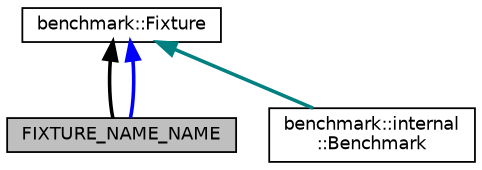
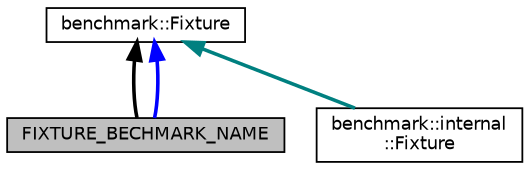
  digraph {
    node [color=black fillcolor=white fontname=Helvetica fontsize=10 shape=record style=filled]
    edge [dir=back fontname=Helvetica fontsize=10 labelfontname=Helvetica labelfontsize=10 style=bold]
-   n1 [fillcolor=grey75 fontcolor=black height=0.2 label=FIXTURE_NAME_NAME width=0.4]
+   n1 [fillcolor=grey75 fontcolor=black height=0.2 label=FIXTURE_BECHMARK_NAME width=0.4]
    n2 [height=0.2 label="benchmark::Fixture" width=0.4]
-   n3 [height=0.2 label="benchmark::internal\l::Benchmark" width=0.4]
+   n3 [height=0.2 label="benchmark::internal\l::Fixture" width=0.4]
    n2 -> n1 [color=black]
    n2 -> n1 [color=blue]
    n2 -> n3 [color=teal]
  }
